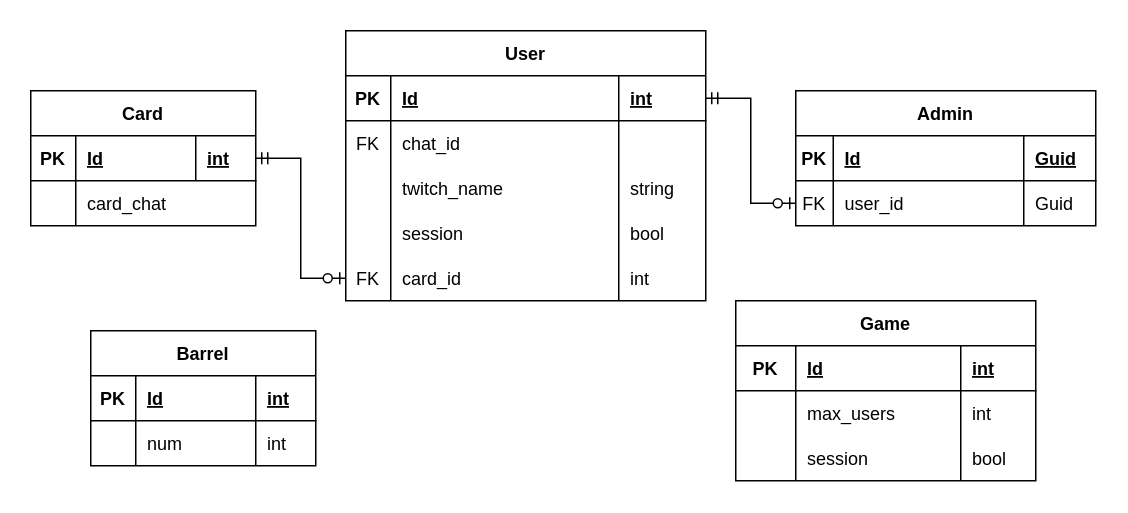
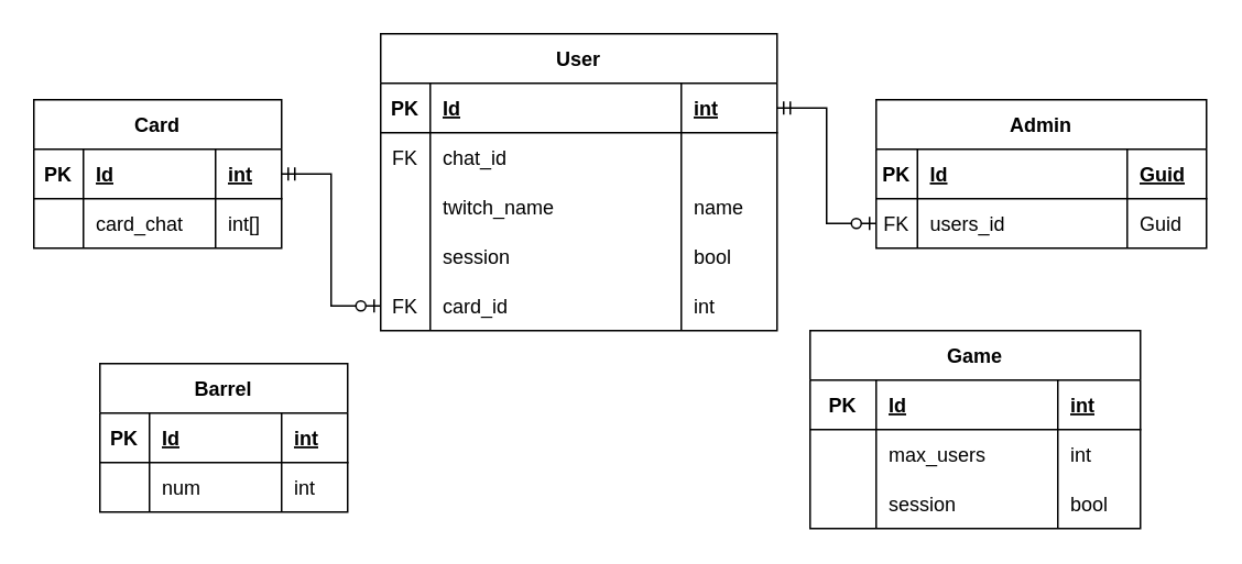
  <mxCell id="0" />
  <mxCell id="1" parent="0" />
  <mxCell id="2" value="Admin" style="shape=table;startSize=30;container=1;collapsible=2;childLayout=tableLayout;fixedRows=1;rowLines=0;fontStyle=1;align=center;resizeLast=0;columnLines=1;resizeLastRow=0;shadow=0;rounded=0;sketch=0;" parent="1" vertex="1"><mxGeometry x="530" y="60" width="200" height="90" as="geometry"><mxRectangle x="240" y="270" width="60" height="30" as="alternateBounds" /></mxGeometry></mxCell>
  <mxCell id="3" value="" style="shape=partialRectangle;collapsible=0;dropTarget=0;pointerEvents=0;fillColor=none;top=0;left=0;bottom=1;right=0;points=[[0,0.5],[1,0.5]];portConstraint=eastwest;" parent="2" vertex="1"><mxGeometry y="30" width="200" height="30" as="geometry" /></mxCell>
  <mxCell id="4" value="PK" style="shape=partialRectangle;connectable=0;fillColor=none;top=0;left=0;bottom=0;right=0;fontStyle=1;overflow=hidden;" parent="3" vertex="1"><mxGeometry width="25" height="30" as="geometry"><mxRectangle width="25" height="30" as="alternateBounds" /></mxGeometry></mxCell>
  <mxCell id="5" value="Id" style="shape=partialRectangle;connectable=0;fillColor=none;top=0;left=0;bottom=0;right=0;align=left;spacingLeft=6;fontStyle=5;overflow=hidden;" parent="3" vertex="1"><mxGeometry x="25" width="127" height="30" as="geometry"><mxRectangle width="127" height="30" as="alternateBounds" /></mxGeometry></mxCell>
  <mxCell id="6" value="Guid" style="shape=partialRectangle;connectable=0;fillColor=none;top=0;left=0;bottom=0;right=0;align=left;spacingLeft=6;fontStyle=5;overflow=hidden;" parent="3" vertex="1"><mxGeometry x="152" width="48" height="30" as="geometry"><mxRectangle width="48" height="30" as="alternateBounds" /></mxGeometry></mxCell>
  <mxCell id="7" value="" style="shape=partialRectangle;collapsible=0;dropTarget=0;pointerEvents=0;fillColor=none;top=0;left=0;bottom=0;right=0;points=[[0,0.5],[1,0.5]];portConstraint=eastwest;" parent="2" vertex="1"><mxGeometry y="60" width="200" height="30" as="geometry" /></mxCell>
  <mxCell id="8" value="FK" style="shape=partialRectangle;connectable=0;fillColor=none;top=0;left=0;bottom=0;right=0;editable=1;overflow=hidden;" parent="7" vertex="1"><mxGeometry width="25" height="30" as="geometry"><mxRectangle width="25" height="30" as="alternateBounds" /></mxGeometry></mxCell>
- <mxCell id="9" value="user_id" style="shape=partialRectangle;connectable=0;fillColor=none;top=0;left=0;bottom=0;right=0;align=left;spacingLeft=6;overflow=hidden;" parent="7" vertex="1"><mxGeometry x="25" width="127" height="30" as="geometry"><mxRectangle width="127" height="30" as="alternateBounds" /></mxGeometry></mxCell>
+ <mxCell id="9" value="users_id" style="shape=partialRectangle;connectable=0;fillColor=none;top=0;left=0;bottom=0;right=0;align=left;spacingLeft=6;overflow=hidden;" parent="7" vertex="1"><mxGeometry x="25" width="127" height="30" as="geometry"><mxRectangle width="127" height="30" as="alternateBounds" /></mxGeometry></mxCell>
  <mxCell id="10" value="Guid" style="shape=partialRectangle;connectable=0;fillColor=none;top=0;left=0;bottom=0;right=0;align=left;spacingLeft=6;overflow=hidden;" parent="7" vertex="1"><mxGeometry x="152" width="48" height="30" as="geometry"><mxRectangle width="48" height="30" as="alternateBounds" /></mxGeometry></mxCell>
  <mxCell id="11" value="Game" style="shape=table;startSize=30;container=1;collapsible=2;childLayout=tableLayout;fixedRows=1;rowLines=0;fontStyle=1;align=center;resizeLast=0;columnLines=1;resizeLastRow=0;shadow=0;rounded=0;sketch=0;" parent="1" vertex="1"><mxGeometry x="490" y="200" width="200" height="120" as="geometry"><mxRectangle x="320" y="330" width="60" height="30" as="alternateBounds" /></mxGeometry></mxCell>
  <mxCell id="12" value="" style="shape=partialRectangle;collapsible=0;dropTarget=0;pointerEvents=0;fillColor=none;top=0;left=0;bottom=1;right=0;points=[[0,0.5],[1,0.5]];portConstraint=eastwest;" parent="11" vertex="1"><mxGeometry y="30" width="200" height="30" as="geometry" /></mxCell>
  <mxCell id="13" value="PK" style="shape=partialRectangle;connectable=0;fillColor=none;top=0;left=0;bottom=0;right=0;fontStyle=1;overflow=hidden;" parent="12" vertex="1"><mxGeometry width="40" height="30" as="geometry"><mxRectangle width="40" height="30" as="alternateBounds" /></mxGeometry></mxCell>
  <mxCell id="14" value="Id" style="shape=partialRectangle;connectable=0;fillColor=none;top=0;left=0;bottom=0;right=0;align=left;spacingLeft=6;fontStyle=5;overflow=hidden;" parent="12" vertex="1"><mxGeometry x="40" width="110" height="30" as="geometry"><mxRectangle width="110" height="30" as="alternateBounds" /></mxGeometry></mxCell>
  <mxCell id="15" value="int" style="shape=partialRectangle;connectable=0;fillColor=none;top=0;left=0;bottom=0;right=0;align=left;spacingLeft=6;fontStyle=5;overflow=hidden;" parent="12" vertex="1"><mxGeometry x="150" width="50" height="30" as="geometry"><mxRectangle width="50" height="30" as="alternateBounds" /></mxGeometry></mxCell>
  <mxCell id="16" value="" style="shape=partialRectangle;collapsible=0;dropTarget=0;pointerEvents=0;fillColor=none;top=0;left=0;bottom=0;right=0;points=[[0,0.5],[1,0.5]];portConstraint=eastwest;" parent="11" vertex="1"><mxGeometry y="60" width="200" height="30" as="geometry" /></mxCell>
  <mxCell id="17" value="" style="shape=partialRectangle;connectable=0;fillColor=none;top=0;left=0;bottom=0;right=0;editable=1;overflow=hidden;" parent="16" vertex="1"><mxGeometry width="40" height="30" as="geometry"><mxRectangle width="40" height="30" as="alternateBounds" /></mxGeometry></mxCell>
  <mxCell id="18" value="max_users" style="shape=partialRectangle;connectable=0;fillColor=none;top=0;left=0;bottom=0;right=0;align=left;spacingLeft=6;overflow=hidden;" parent="16" vertex="1"><mxGeometry x="40" width="110" height="30" as="geometry"><mxRectangle width="110" height="30" as="alternateBounds" /></mxGeometry></mxCell>
  <mxCell id="19" value="int" style="shape=partialRectangle;connectable=0;fillColor=none;top=0;left=0;bottom=0;right=0;align=left;spacingLeft=6;overflow=hidden;" parent="16" vertex="1"><mxGeometry x="150" width="50" height="30" as="geometry"><mxRectangle width="50" height="30" as="alternateBounds" /></mxGeometry></mxCell>
  <mxCell id="20" value="" style="shape=partialRectangle;collapsible=0;dropTarget=0;pointerEvents=0;fillColor=none;top=0;left=0;bottom=0;right=0;points=[[0,0.5],[1,0.5]];portConstraint=eastwest;" parent="11" vertex="1"><mxGeometry y="90" width="200" height="30" as="geometry" /></mxCell>
  <mxCell id="21" value="" style="shape=partialRectangle;connectable=0;fillColor=none;top=0;left=0;bottom=0;right=0;editable=1;overflow=hidden;" parent="20" vertex="1"><mxGeometry width="40" height="30" as="geometry"><mxRectangle width="40" height="30" as="alternateBounds" /></mxGeometry></mxCell>
  <mxCell id="22" value="session" style="shape=partialRectangle;connectable=0;fillColor=none;top=0;left=0;bottom=0;right=0;align=left;spacingLeft=6;overflow=hidden;" parent="20" vertex="1"><mxGeometry x="40" width="110" height="30" as="geometry"><mxRectangle width="110" height="30" as="alternateBounds" /></mxGeometry></mxCell>
  <mxCell id="23" value="bool" style="shape=partialRectangle;connectable=0;fillColor=none;top=0;left=0;bottom=0;right=0;align=left;spacingLeft=6;overflow=hidden;" parent="20" vertex="1"><mxGeometry x="150" width="50" height="30" as="geometry"><mxRectangle width="50" height="30" as="alternateBounds" /></mxGeometry></mxCell>
  <mxCell id="24" value="Barrel" style="shape=table;startSize=30;container=1;collapsible=2;childLayout=tableLayout;fixedRows=1;rowLines=0;fontStyle=1;align=center;resizeLast=0;columnLines=1;resizeLastRow=0;shadow=0;rounded=0;sketch=0;" parent="1" vertex="1"><mxGeometry x="60" y="220" width="150" height="90" as="geometry"><mxRectangle x="320" y="330" width="60" height="30" as="alternateBounds" /></mxGeometry></mxCell>
  <mxCell id="25" value="" style="shape=partialRectangle;collapsible=0;dropTarget=0;pointerEvents=0;fillColor=none;top=0;left=0;bottom=1;right=0;points=[[0,0.5],[1,0.5]];portConstraint=eastwest;" parent="24" vertex="1"><mxGeometry y="30" width="150" height="30" as="geometry" /></mxCell>
  <mxCell id="26" value="PK" style="shape=partialRectangle;connectable=0;fillColor=none;top=0;left=0;bottom=0;right=0;fontStyle=1;overflow=hidden;" parent="25" vertex="1"><mxGeometry width="30" height="30" as="geometry"><mxRectangle width="30" height="30" as="alternateBounds" /></mxGeometry></mxCell>
  <mxCell id="27" value="Id" style="shape=partialRectangle;connectable=0;fillColor=none;top=0;left=0;bottom=0;right=0;align=left;spacingLeft=6;fontStyle=5;overflow=hidden;" parent="25" vertex="1"><mxGeometry x="30" width="80" height="30" as="geometry"><mxRectangle width="80" height="30" as="alternateBounds" /></mxGeometry></mxCell>
  <mxCell id="28" value="int" style="shape=partialRectangle;connectable=0;fillColor=none;top=0;left=0;bottom=0;right=0;align=left;spacingLeft=6;fontStyle=5;overflow=hidden;" parent="25" vertex="1"><mxGeometry x="110" width="40" height="30" as="geometry"><mxRectangle width="40" height="30" as="alternateBounds" /></mxGeometry></mxCell>
  <mxCell id="29" value="" style="shape=partialRectangle;collapsible=0;dropTarget=0;pointerEvents=0;fillColor=none;top=0;left=0;bottom=0;right=0;points=[[0,0.5],[1,0.5]];portConstraint=eastwest;" parent="24" vertex="1"><mxGeometry y="60" width="150" height="30" as="geometry" /></mxCell>
  <mxCell id="30" value="" style="shape=partialRectangle;connectable=0;fillColor=none;top=0;left=0;bottom=0;right=0;editable=1;overflow=hidden;" parent="29" vertex="1"><mxGeometry width="30" height="30" as="geometry"><mxRectangle width="30" height="30" as="alternateBounds" /></mxGeometry></mxCell>
  <mxCell id="31" value="num" style="shape=partialRectangle;connectable=0;fillColor=none;top=0;left=0;bottom=0;right=0;align=left;spacingLeft=6;overflow=hidden;" parent="29" vertex="1"><mxGeometry x="30" width="80" height="30" as="geometry"><mxRectangle width="80" height="30" as="alternateBounds" /></mxGeometry></mxCell>
  <mxCell id="32" value="int" style="shape=partialRectangle;connectable=0;fillColor=none;top=0;left=0;bottom=0;right=0;align=left;spacingLeft=6;overflow=hidden;" parent="29" vertex="1"><mxGeometry x="110" width="40" height="30" as="geometry"><mxRectangle width="40" height="30" as="alternateBounds" /></mxGeometry></mxCell>
  <mxCell id="33" value="Card" style="shape=table;startSize=30;container=1;collapsible=2;childLayout=tableLayout;fixedRows=1;rowLines=0;fontStyle=1;align=center;resizeLast=0;columnLines=1;resizeLastRow=0;shadow=0;rounded=0;sketch=0;" parent="1" vertex="1"><mxGeometry x="20" y="60" width="150" height="90" as="geometry"><mxRectangle x="320" y="330" width="60" height="30" as="alternateBounds" /></mxGeometry></mxCell>
  <mxCell id="34" value="" style="shape=partialRectangle;collapsible=0;dropTarget=0;pointerEvents=0;fillColor=none;top=0;left=0;bottom=1;right=0;points=[[0,0.5],[1,0.5]];portConstraint=eastwest;" parent="33" vertex="1"><mxGeometry y="30" width="150" height="30" as="geometry" /></mxCell>
  <mxCell id="35" value="PK" style="shape=partialRectangle;connectable=0;fillColor=none;top=0;left=0;bottom=0;right=0;fontStyle=1;overflow=hidden;" parent="34" vertex="1"><mxGeometry width="30" height="30" as="geometry"><mxRectangle width="30" height="30" as="alternateBounds" /></mxGeometry></mxCell>
  <mxCell id="36" value="Id" style="shape=partialRectangle;connectable=0;fillColor=none;top=0;left=0;bottom=0;right=0;align=left;spacingLeft=6;fontStyle=5;overflow=hidden;" parent="34" vertex="1"><mxGeometry x="30" width="80" height="30" as="geometry"><mxRectangle width="80" height="30" as="alternateBounds" /></mxGeometry></mxCell>
  <mxCell id="37" value="int" style="shape=partialRectangle;connectable=0;fillColor=none;top=0;left=0;bottom=0;right=0;align=left;spacingLeft=6;fontStyle=5;overflow=hidden;" parent="34" vertex="1"><mxGeometry x="110" width="40" height="30" as="geometry"><mxRectangle width="40" height="30" as="alternateBounds" /></mxGeometry></mxCell>
  <mxCell id="38" value="" style="shape=partialRectangle;collapsible=0;dropTarget=0;pointerEvents=0;fillColor=none;top=0;left=0;bottom=0;right=0;points=[[0,0.5],[1,0.5]];portConstraint=eastwest;" parent="33" vertex="1"><mxGeometry y="60" width="150" height="30" as="geometry" /></mxCell>
  <mxCell id="39" value="" style="shape=partialRectangle;connectable=0;fillColor=none;top=0;left=0;bottom=0;right=0;editable=1;overflow=hidden;" parent="38" vertex="1"><mxGeometry width="30" height="30" as="geometry"><mxRectangle width="30" height="30" as="alternateBounds" /></mxGeometry></mxCell>
  <mxCell id="40" value="card_chat" style="shape=partialRectangle;connectable=0;fillColor=none;top=0;left=0;bottom=0;right=0;align=left;spacingLeft=6;overflow=hidden;" parent="38" vertex="1"><mxGeometry x="30" width="80" height="30" as="geometry"><mxRectangle width="80" height="30" as="alternateBounds" /></mxGeometry></mxCell>
+ <mxCell id="41" value="int[]" style="shape=partialRectangle;connectable=0;fillColor=none;top=0;left=0;bottom=0;right=0;align=left;spacingLeft=6;overflow=hidden;" parent="38" vertex="1"><mxGeometry x="110" width="40" height="30" as="geometry"><mxRectangle width="40" height="30" as="alternateBounds" /></mxGeometry></mxCell>
  <mxCell id="42" value="User" style="shape=table;startSize=30;container=1;collapsible=2;childLayout=tableLayout;fixedRows=1;rowLines=0;fontStyle=1;align=center;resizeLast=0;columnLines=1;resizeLastRow=0;shadow=0;rounded=0;sketch=0;" parent="1" vertex="1"><mxGeometry x="230" y="20" width="240" height="180" as="geometry"><mxRectangle x="240" y="270" width="60" height="30" as="alternateBounds" /></mxGeometry></mxCell>
  <mxCell id="43" value="" style="shape=partialRectangle;collapsible=0;dropTarget=0;pointerEvents=0;fillColor=none;top=0;left=0;bottom=1;right=0;points=[[0,0.5],[1,0.5]];portConstraint=eastwest;" parent="42" vertex="1"><mxGeometry y="30" width="240" height="30" as="geometry" /></mxCell>
  <mxCell id="44" value="PK" style="shape=partialRectangle;connectable=0;fillColor=none;top=0;left=0;bottom=0;right=0;fontStyle=1;overflow=hidden;" parent="43" vertex="1"><mxGeometry width="30" height="30" as="geometry"><mxRectangle width="30" height="30" as="alternateBounds" /></mxGeometry></mxCell>
  <mxCell id="45" value="Id" style="shape=partialRectangle;connectable=0;fillColor=none;top=0;left=0;bottom=0;right=0;align=left;spacingLeft=6;fontStyle=5;overflow=hidden;" parent="43" vertex="1"><mxGeometry x="30" width="152" height="30" as="geometry"><mxRectangle width="152" height="30" as="alternateBounds" /></mxGeometry></mxCell>
  <mxCell id="46" value="int" style="shape=partialRectangle;connectable=0;fillColor=none;top=0;left=0;bottom=0;right=0;align=left;spacingLeft=6;fontStyle=5;overflow=hidden;" parent="43" vertex="1"><mxGeometry x="182" width="58" height="30" as="geometry"><mxRectangle width="58" height="30" as="alternateBounds" /></mxGeometry></mxCell>
  <mxCell id="47" value="" style="shape=partialRectangle;collapsible=0;dropTarget=0;pointerEvents=0;fillColor=none;top=0;left=0;bottom=0;right=0;points=[[0,0.5],[1,0.5]];portConstraint=eastwest;" parent="42" vertex="1"><mxGeometry y="60" width="240" height="30" as="geometry" /></mxCell>
  <mxCell id="48" value="FK" style="shape=partialRectangle;connectable=0;fillColor=none;top=0;left=0;bottom=0;right=0;editable=1;overflow=hidden;" parent="47" vertex="1"><mxGeometry width="30" height="30" as="geometry"><mxRectangle width="30" height="30" as="alternateBounds" /></mxGeometry></mxCell>
  <mxCell id="49" value="chat_id" style="shape=partialRectangle;connectable=0;fillColor=none;top=0;left=0;bottom=0;right=0;align=left;spacingLeft=6;overflow=hidden;" parent="47" vertex="1"><mxGeometry x="30" width="152" height="30" as="geometry"><mxRectangle width="152" height="30" as="alternateBounds" /></mxGeometry></mxCell>
  <mxCell id="50" value="" style="shape=partialRectangle;collapsible=0;dropTarget=0;pointerEvents=0;fillColor=none;top=0;left=0;bottom=0;right=0;points=[[0,0.5],[1,0.5]];portConstraint=eastwest;" parent="42" vertex="1"><mxGeometry y="90" width="240" height="30" as="geometry" /></mxCell>
  <mxCell id="51" value="" style="shape=partialRectangle;connectable=0;fillColor=none;top=0;left=0;bottom=0;right=0;editable=1;overflow=hidden;" parent="50" vertex="1"><mxGeometry width="30" height="30" as="geometry"><mxRectangle width="30" height="30" as="alternateBounds" /></mxGeometry></mxCell>
  <mxCell id="52" value="twitch_name" style="shape=partialRectangle;connectable=0;fillColor=none;top=0;left=0;bottom=0;right=0;align=left;spacingLeft=6;overflow=hidden;" parent="50" vertex="1"><mxGeometry x="30" width="152" height="30" as="geometry"><mxRectangle width="152" height="30" as="alternateBounds" /></mxGeometry></mxCell>
- <mxCell id="53" value="string" style="shape=partialRectangle;connectable=0;fillColor=none;top=0;left=0;bottom=0;right=0;align=left;spacingLeft=6;overflow=hidden;" parent="50" vertex="1"><mxGeometry x="182" width="58" height="30" as="geometry"><mxRectangle width="58" height="30" as="alternateBounds" /></mxGeometry></mxCell>
+ <mxCell id="53" value="name" style="shape=partialRectangle;connectable=0;fillColor=none;top=0;left=0;bottom=0;right=0;align=left;spacingLeft=6;overflow=hidden;" parent="50" vertex="1"><mxGeometry x="182" width="58" height="30" as="geometry"><mxRectangle width="58" height="30" as="alternateBounds" /></mxGeometry></mxCell>
  <mxCell id="54" value="" style="shape=partialRectangle;collapsible=0;dropTarget=0;pointerEvents=0;fillColor=none;top=0;left=0;bottom=0;right=0;points=[[0,0.5],[1,0.5]];portConstraint=eastwest;" vertex="1" parent="42"><mxGeometry y="120" width="240" height="30" as="geometry" /></mxCell>
  <mxCell id="55" value="" style="shape=partialRectangle;connectable=0;fillColor=none;top=0;left=0;bottom=0;right=0;editable=1;overflow=hidden;" vertex="1" parent="54"><mxGeometry width="30" height="30" as="geometry"><mxRectangle width="30" height="30" as="alternateBounds" /></mxGeometry></mxCell>
  <mxCell id="56" value="session" style="shape=partialRectangle;connectable=0;fillColor=none;top=0;left=0;bottom=0;right=0;align=left;spacingLeft=6;overflow=hidden;" vertex="1" parent="54"><mxGeometry x="30" width="152" height="30" as="geometry"><mxRectangle width="152" height="30" as="alternateBounds" /></mxGeometry></mxCell>
  <mxCell id="57" value="bool" style="shape=partialRectangle;connectable=0;fillColor=none;top=0;left=0;bottom=0;right=0;align=left;spacingLeft=6;overflow=hidden;" vertex="1" parent="54"><mxGeometry x="182" width="58" height="30" as="geometry"><mxRectangle width="58" height="30" as="alternateBounds" /></mxGeometry></mxCell>
  <mxCell id="58" value="" style="shape=partialRectangle;collapsible=0;dropTarget=0;pointerEvents=0;fillColor=none;top=0;left=0;bottom=0;right=0;points=[[0,0.5],[1,0.5]];portConstraint=eastwest;" vertex="1" parent="42"><mxGeometry y="150" width="240" height="30" as="geometry" /></mxCell>
  <mxCell id="59" value="FK" style="shape=partialRectangle;connectable=0;fillColor=none;top=0;left=0;bottom=0;right=0;editable=1;overflow=hidden;" vertex="1" parent="58"><mxGeometry width="30" height="30" as="geometry"><mxRectangle width="30" height="30" as="alternateBounds" /></mxGeometry></mxCell>
  <mxCell id="60" value="card_id" style="shape=partialRectangle;connectable=0;fillColor=none;top=0;left=0;bottom=0;right=0;align=left;spacingLeft=6;overflow=hidden;" vertex="1" parent="58"><mxGeometry x="30" width="152" height="30" as="geometry"><mxRectangle width="152" height="30" as="alternateBounds" /></mxGeometry></mxCell>
  <mxCell id="61" value="int" style="shape=partialRectangle;connectable=0;fillColor=none;top=0;left=0;bottom=0;right=0;align=left;spacingLeft=6;overflow=hidden;" vertex="1" parent="58"><mxGeometry x="182" width="58" height="30" as="geometry"><mxRectangle width="58" height="30" as="alternateBounds" /></mxGeometry></mxCell>
  <mxCell id="62" value="" style="edgeStyle=entityRelationEdgeStyle;fontSize=12;html=1;endArrow=ERzeroToOne;startArrow=ERmandOne;rounded=0;entryX=0;entryY=0.5;entryDx=0;entryDy=0;exitX=1;exitY=0.5;exitDx=0;exitDy=0;" edge="1" parent="1" source="34" target="58"><mxGeometry width="100" height="100" relative="1" as="geometry"><mxPoint x="230" y="390" as="sourcePoint" /><mxPoint x="330" y="290" as="targetPoint" /></mxGeometry></mxCell>
  <mxCell id="63" value="" style="edgeStyle=entityRelationEdgeStyle;fontSize=12;html=1;endArrow=ERzeroToOne;startArrow=ERmandOne;rounded=0;exitX=1;exitY=0.5;exitDx=0;exitDy=0;entryX=0;entryY=0.5;entryDx=0;entryDy=0;" edge="1" parent="1" source="43" target="7"><mxGeometry width="100" height="100" relative="1" as="geometry"><mxPoint x="540" y="240" as="sourcePoint" /><mxPoint x="640" y="140" as="targetPoint" /></mxGeometry></mxCell>
